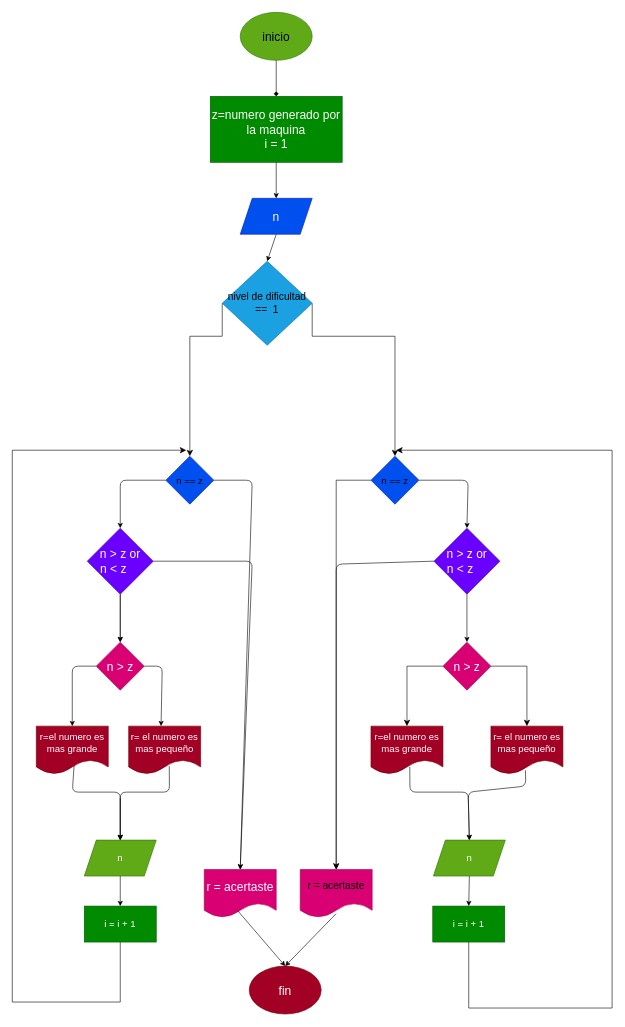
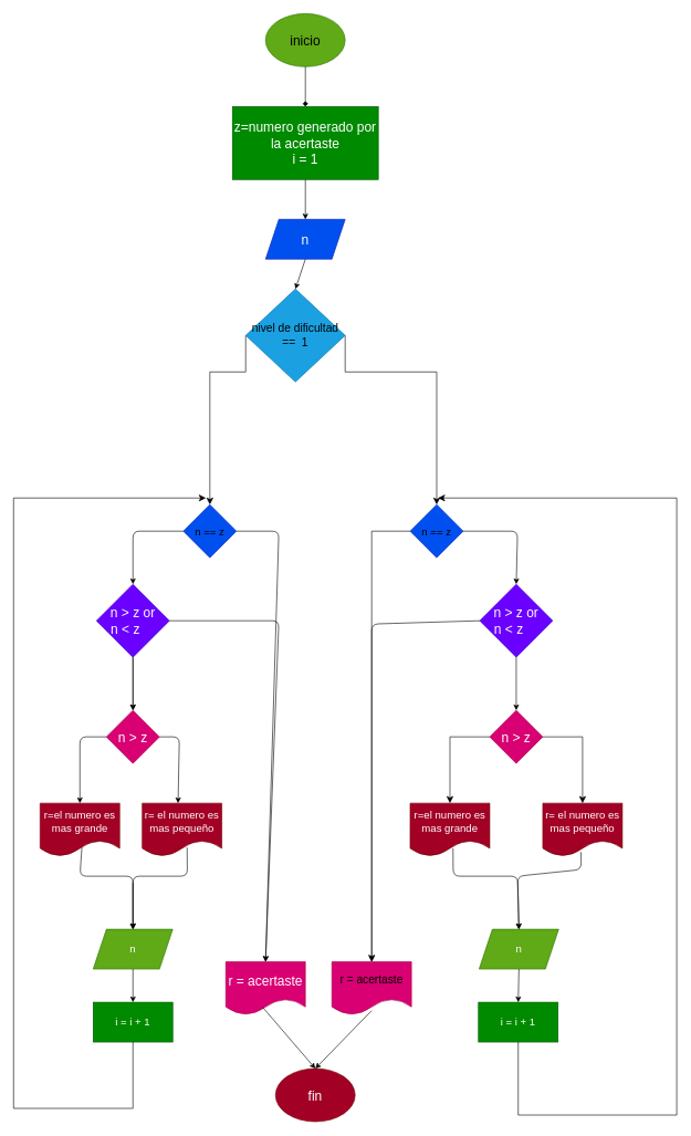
  <mxCell id="0" />
  <mxCell id="1" parent="0" />
  <mxCell id="2" value="&lt;font style=&quot;font-size: 20px; color: light-dark(rgb(0, 0, 0), rgb(0, 0, 0));&quot;&gt;inicio&lt;/font&gt;" style="ellipse;whiteSpace=wrap;html=1;fillColor=#60a917;fontColor=#ffffff;strokeColor=#2D7600;" parent="1" vertex="1"><mxGeometry x="400" y="20" width="120" height="80" as="geometry" /></mxCell>
  <mxCell id="3" value="" style="edgeStyle=none;orthogonalLoop=1;jettySize=auto;html=1;fontSize=20;exitX=0.5;exitY=1;exitDx=0;exitDy=0;entryX=0.5;entryY=0;entryDx=0;entryDy=0;endArrow=diamond;" parent="1" source="2" target="7" edge="1"><mxGeometry width="100" relative="1" as="geometry"><mxPoint x="120" y="560" as="sourcePoint" /><mxPoint x="200" y="520" as="targetPoint" /><Array as="points" /></mxGeometry></mxCell>
  <mxCell id="4" value="n" style="shape=parallelogram;perimeter=parallelogramPerimeter;whiteSpace=wrap;html=1;fixedSize=1;fontSize=20;fillColor=#0050ef;fontColor=#ffffff;strokeColor=#001DBC;" parent="1" vertex="1"><mxGeometry x="400" y="330" width="120" height="60" as="geometry" /></mxCell>
  <mxCell id="5" value="" style="edgeStyle=none;html=1;fontSize=20;" parent="1" source="6" target="12" edge="1"><mxGeometry relative="1" as="geometry" /></mxCell>
  <mxCell id="6" value="n &amp;gt; z or &lt;br&gt;n &amp;lt; z&amp;nbsp; &amp;nbsp;&amp;nbsp;" style="rhombus;whiteSpace=wrap;html=1;fontSize=20;fillColor=#6a00ff;fontColor=#ffffff;strokeColor=#3700CC;" parent="1" vertex="1"><mxGeometry x="145" y="880" width="110" height="110" as="geometry" /></mxCell>
- <mxCell id="7" value="z=numero generado por la maquina&lt;br&gt;i = 1" style="whiteSpace=wrap;html=1;fontSize=20;fillColor=#008a00;fontColor=#ffffff;strokeColor=#005700;" parent="1" vertex="1"><mxGeometry x="350" y="160" width="220" height="110" as="geometry" /></mxCell>
+ <mxCell id="7" value="z=numero generado por la acertaste&lt;br&gt;i = 1" style="whiteSpace=wrap;html=1;fontSize=20;fillColor=#008a00;fontColor=#ffffff;strokeColor=#005700;" parent="1" vertex="1"><mxGeometry x="350" y="160" width="220" height="110" as="geometry" /></mxCell>
  <mxCell id="8" value="" style="edgeStyle=none;orthogonalLoop=1;jettySize=auto;html=1;fontSize=20;exitX=0.5;exitY=1;exitDx=0;exitDy=0;entryX=0.5;entryY=0;entryDx=0;entryDy=0;" parent="1" source="7" target="4" edge="1"><mxGeometry width="100" relative="1" as="geometry"><mxPoint x="260" y="750" as="sourcePoint" /><mxPoint x="360" y="750" as="targetPoint" /><Array as="points" /></mxGeometry></mxCell>
  <mxCell id="9" value="" style="edgeStyle=none;orthogonalLoop=1;jettySize=auto;html=1;fontSize=20;exitX=0.5;exitY=1;exitDx=0;exitDy=0;entryX=0.5;entryY=0;entryDx=0;entryDy=0;" parent="1" source="6" target="12" edge="1"><mxGeometry width="100" relative="1" as="geometry"><mxPoint x="130" y="980" as="sourcePoint" /><mxPoint x="200" y="970" as="targetPoint" /><Array as="points" /></mxGeometry></mxCell>
  <mxCell id="10" value="" style="edgeStyle=none;orthogonalLoop=1;jettySize=auto;html=1;fontSize=20;exitX=1;exitY=0.5;exitDx=0;exitDy=0;entryX=0.5;entryY=0;entryDx=0;entryDy=0;" parent="1" source="6" target="11" edge="1"><mxGeometry width="100" relative="1" as="geometry"><mxPoint x="260" y="960" as="sourcePoint" /><mxPoint x="420" y="990" as="targetPoint" /><Array as="points"><mxPoint x="420" y="935" /></Array></mxGeometry></mxCell>
  <mxCell id="11" value="r = acertaste" style="shape=document;whiteSpace=wrap;html=1;boundedLbl=1;fontSize=20;fillColor=#d80073;fontColor=#ffffff;strokeColor=#A50040;" parent="1" vertex="1"><mxGeometry x="340" y="1449" width="120" height="80" as="geometry" /></mxCell>
  <mxCell id="12" value="n &amp;gt; z" style="rhombus;whiteSpace=wrap;html=1;fontSize=20;fillColor=#d80073;fontColor=#ffffff;strokeColor=#A50040;" parent="1" vertex="1"><mxGeometry x="160" y="1070" width="80" height="80" as="geometry" /></mxCell>
  <mxCell id="13" value="" style="edgeStyle=none;orthogonalLoop=1;jettySize=auto;html=1;fontSize=20;exitX=0;exitY=0.5;exitDx=0;exitDy=0;entryX=0.5;entryY=0;entryDx=0;entryDy=0;" parent="1" source="12" target="21" edge="1"><mxGeometry width="100" relative="1" as="geometry"><mxPoint x="110" y="1150" as="sourcePoint" /><mxPoint x="120" y="1220" as="targetPoint" /><Array as="points"><mxPoint x="120" y="1110" /></Array></mxGeometry></mxCell>
  <mxCell id="14" value="" style="edgeStyle=none;orthogonalLoop=1;jettySize=auto;html=1;fontSize=20;exitX=1;exitY=0.5;exitDx=0;exitDy=0;entryX=0.45;entryY=0;entryDx=0;entryDy=0;entryPerimeter=0;" parent="1" source="12" target="23" edge="1"><mxGeometry width="100" relative="1" as="geometry"><mxPoint x="160" y="1190" as="sourcePoint" /><mxPoint x="270" y="1210" as="targetPoint" /><Array as="points"><mxPoint x="270" y="1110" /></Array></mxGeometry></mxCell>
  <mxCell id="15" value="" style="edgeStyle=none;orthogonalLoop=1;jettySize=auto;html=1;fontSize=20;exitX=0.526;exitY=0.81;exitDx=0;exitDy=0;exitPerimeter=0;entryX=0.5;entryY=0;entryDx=0;entryDy=0;" parent="1" source="21" target="25" edge="1"><mxGeometry width="100" relative="1" as="geometry"><mxPoint x="120" y="1280" as="sourcePoint" /><mxPoint x="123" y="1330" as="targetPoint" /><Array as="points"><mxPoint x="120" y="1320" /><mxPoint x="200" y="1320" /></Array></mxGeometry></mxCell>
  <mxCell id="16" value="" style="edgeStyle=none;orthogonalLoop=1;jettySize=auto;html=1;fontSize=20;exitX=0.467;exitY=0.863;exitDx=0;exitDy=0;exitPerimeter=0;entryX=0.5;entryY=0;entryDx=0;entryDy=0;" parent="1" source="11" target="17" edge="1"><mxGeometry width="100" relative="1" as="geometry"><mxPoint x="400" y="1220" as="sourcePoint" /><mxPoint x="416" y="1160" as="targetPoint" /><Array as="points" /></mxGeometry></mxCell>
  <mxCell id="17" value="fin" style="ellipse;whiteSpace=wrap;html=1;fontSize=20;fillColor=#a20025;fontColor=#ffffff;strokeColor=#6F0000;" parent="1" vertex="1"><mxGeometry x="415" y="1610" width="120" height="80" as="geometry" /></mxCell>
  <mxCell id="18" value="&lt;font style=&quot;font-size: 16px; color: light-dark(rgb(0, 0, 0), rgb(0, 0, 0));&quot;&gt;n == z&lt;/font&gt;" style="rhombus;whiteSpace=wrap;html=1;fillColor=#0050ef;fontColor=#ffffff;strokeColor=light-dark(#001DBC,#000000);" parent="1" vertex="1"><mxGeometry x="276" y="760" width="80" height="80" as="geometry" /></mxCell>
  <mxCell id="19" value="" style="edgeStyle=none;orthogonalLoop=1;jettySize=auto;html=1;exitX=0;exitY=0.5;exitDx=0;exitDy=0;entryX=0.5;entryY=0;entryDx=0;entryDy=0;" parent="1" source="18" target="6" edge="1"><mxGeometry width="100" relative="1" as="geometry"><mxPoint x="250" y="780" as="sourcePoint" /><mxPoint x="350" y="780" as="targetPoint" /><Array as="points"><mxPoint x="200" y="800" /></Array></mxGeometry></mxCell>
  <mxCell id="20" value="" style="edgeStyle=none;orthogonalLoop=1;jettySize=auto;html=1;exitX=1;exitY=0.5;exitDx=0;exitDy=0;entryX=0.5;entryY=0;entryDx=0;entryDy=0;" parent="1" source="18" edge="1" target="11"><mxGeometry width="100" relative="1" as="geometry"><mxPoint x="420" y="880" as="sourcePoint" /><mxPoint x="420" y="930" as="targetPoint" /><Array as="points"><mxPoint x="420" y="800" /></Array></mxGeometry></mxCell>
  <mxCell id="21" value="r=el numero es mas grande" style="shape=document;whiteSpace=wrap;html=1;boundedLbl=1;fontSize=16;fillColor=#a20025;fontColor=#ffffff;strokeColor=#6F0000;" parent="1" vertex="1"><mxGeometry x="60" y="1210" width="120" height="80" as="geometry" /></mxCell>
  <mxCell id="22" value="" style="edgeStyle=none;orthogonalLoop=1;jettySize=auto;html=1;fontSize=16;exitX=0.564;exitY=0.836;exitDx=0;exitDy=0;exitPerimeter=0;entryX=0.5;entryY=0;entryDx=0;entryDy=0;" parent="1" source="23" target="25" edge="1"><mxGeometry width="100" relative="1" as="geometry"><mxPoint x="270" y="1310" as="sourcePoint" /><mxPoint x="280" y="1330" as="targetPoint" /><Array as="points"><mxPoint x="282" y="1320" /><mxPoint x="200" y="1320" /></Array></mxGeometry></mxCell>
  <mxCell id="23" value="r= el numero es mas pequeño" style="shape=document;whiteSpace=wrap;html=1;boundedLbl=1;fontSize=16;fillColor=#a20025;fontColor=#ffffff;strokeColor=#6F0000;" parent="1" vertex="1"><mxGeometry x="214" y="1210" width="120" height="80" as="geometry" /></mxCell>
  <mxCell id="24" value="" style="edgeStyle=none;orthogonalLoop=1;jettySize=auto;html=1;fontSize=16;entryX=0.5;entryY=0;entryDx=0;entryDy=0;" parent="1" target="25" edge="1"><mxGeometry width="100" relative="1" as="geometry"><mxPoint x="200" y="1330" as="sourcePoint" /><mxPoint x="200" y="1400" as="targetPoint" /><Array as="points" /></mxGeometry></mxCell>
  <mxCell id="25" value="n" style="shape=parallelogram;perimeter=parallelogramPerimeter;whiteSpace=wrap;html=1;fixedSize=1;fontSize=16;fillColor=#60a917;fontColor=#ffffff;strokeColor=#2D7600;" parent="1" vertex="1"><mxGeometry x="140" y="1400" width="120" height="60" as="geometry" /></mxCell>
  <mxCell id="26" value="" style="edgeStyle=none;orthogonalLoop=1;jettySize=auto;html=1;fontSize=16;exitX=0.5;exitY=1;exitDx=0;exitDy=0;entryX=0.5;entryY=0;entryDx=0;entryDy=0;" parent="1" source="25" target="27" edge="1"><mxGeometry width="100" relative="1" as="geometry"><mxPoint x="220" y="1490" as="sourcePoint" /><mxPoint x="200" y="1500" as="targetPoint" /><Array as="points" /></mxGeometry></mxCell>
  <mxCell id="27" value="i = i + 1" style="whiteSpace=wrap;html=1;fontSize=16;fillColor=#008a00;fontColor=#ffffff;strokeColor=#005700;" parent="1" vertex="1"><mxGeometry x="140" y="1510" width="120" height="60" as="geometry" /></mxCell>
  <mxCell id="28" value="" style="edgeStyle=segmentEdgeStyle;endArrow=classic;html=1;curved=0;rounded=0;endSize=8;startSize=8;sourcePerimeterSpacing=0;targetPerimeterSpacing=0;fontSize=16;exitX=0.5;exitY=1;exitDx=0;exitDy=0;" parent="1" source="27" edge="1"><mxGeometry width="100" relative="1" as="geometry"><mxPoint x="170" y="1630" as="sourcePoint" /><mxPoint x="310" y="750" as="targetPoint" /><Array as="points"><mxPoint x="200" y="1670" /><mxPoint y="1670" x="20" /></Array></mxGeometry></mxCell>
  <mxCell id="29" value="" style="edgeStyle=segmentEdgeStyle;endArrow=classic;html=1;curved=0;rounded=0;endSize=8;startSize=8;sourcePerimeterSpacing=0;targetPerimeterSpacing=0;entryX=0.5;entryY=0;entryDx=0;entryDy=0;exitX=0;exitY=0.5;exitDx=0;exitDy=0;" edge="1" parent="1" source="31" target="18"><mxGeometry width="100" relative="1" as="geometry"><mxPoint x="440" y="560" as="sourcePoint" /><mxPoint x="780" y="760" as="targetPoint" /><Array as="points"><mxPoint x="316" y="560" /></Array></mxGeometry></mxCell>
  <mxCell id="30" value="" style="edgeStyle=segmentEdgeStyle;endArrow=classic;html=1;curved=0;rounded=0;endSize=8;startSize=8;sourcePerimeterSpacing=0;targetPerimeterSpacing=0;exitX=1;exitY=0.5;exitDx=0;exitDy=0;entryX=0.5;entryY=0;entryDx=0;entryDy=0;" edge="1" parent="1" source="31" target="50"><mxGeometry width="100" relative="1" as="geometry"><mxPoint x="500" y="560" as="sourcePoint" /><mxPoint x="700" y="730" as="targetPoint" /><Array as="points"><mxPoint x="658" y="560" /></Array></mxGeometry></mxCell>
  <mxCell id="31" value="&lt;font style=&quot;font-size: 17px; color: light-dark(rgb(0, 0, 0), rgb(0, 0, 0));&quot;&gt;nivel de dificultad ==&amp;nbsp; 1&lt;/font&gt;" style="rhombus;whiteSpace=wrap;html=1;fillColor=#1ba1e2;fontColor=#ffffff;strokeColor=#006EAF;" vertex="1" parent="1"><mxGeometry x="370" y="435" width="150" height="140" as="geometry" /></mxCell>
  <mxCell id="32" value="" style="edgeStyle=none;orthogonalLoop=1;jettySize=auto;html=1;exitX=0.5;exitY=1;exitDx=0;exitDy=0;entryX=0.5;entryY=0;entryDx=0;entryDy=0;" edge="1" parent="1" source="4" target="31"><mxGeometry width="100" relative="1" as="geometry"><mxPoint x="610" y="270" as="sourcePoint" /><mxPoint x="710" y="270" as="targetPoint" /><Array as="points" /></mxGeometry></mxCell>
  <mxCell id="33" value="" style="edgeStyle=none;orthogonalLoop=1;jettySize=auto;html=1;exitX=1;exitY=0.5;exitDx=0;exitDy=0;entryX=0.5;entryY=0;entryDx=0;entryDy=0;" edge="1" parent="1" source="50" target="37"><mxGeometry width="100" relative="1" as="geometry"><mxPoint x="700" y="800" as="sourcePoint" /><mxPoint x="777.149" y="876.983" as="targetPoint" /><Array as="points"><mxPoint x="780" y="800" /></Array></mxGeometry></mxCell>
  <mxCell id="34" value="&lt;font style=&quot;font-size: 17px; color: light-dark(rgb(0, 0, 0), rgb(0, 0, 0));&quot;&gt;r = acertaste&lt;/font&gt;" style="shape=document;whiteSpace=wrap;html=1;boundedLbl=1;fillColor=#d80073;fontColor=#ffffff;strokeColor=#A50040;" vertex="1" parent="1"><mxGeometry x="500" y="1449" width="120" height="80" as="geometry" /></mxCell>
  <mxCell id="35" value="" style="edgeStyle=segmentEdgeStyle;endArrow=classic;html=1;curved=0;rounded=0;endSize=8;startSize=8;sourcePerimeterSpacing=0;targetPerimeterSpacing=0;exitX=0;exitY=0.5;exitDx=0;exitDy=0;entryX=0.5;entryY=0;entryDx=0;entryDy=0;" edge="1" parent="1" source="50" target="34"><mxGeometry width="100" relative="1" as="geometry"><mxPoint x="620" y="800" as="sourcePoint" /><mxPoint x="600" y="1430" as="targetPoint" /><Array as="points"><mxPoint x="560" y="800" /></Array></mxGeometry></mxCell>
  <mxCell id="36" value="" style="edgeStyle=none;orthogonalLoop=1;jettySize=auto;html=1;exitX=0.499;exitY=0.921;exitDx=0;exitDy=0;exitPerimeter=0;entryX=0.5;entryY=0;entryDx=0;entryDy=0;" edge="1" parent="1" source="34" target="17"><mxGeometry width="100" relative="1" as="geometry"><mxPoint x="500" y="1580" as="sourcePoint" /><mxPoint x="600" y="1580" as="targetPoint" /><Array as="points" /></mxGeometry></mxCell>
  <mxCell id="37" value="n &amp;gt; z or &lt;br&gt;n &amp;lt; z&amp;nbsp; &amp;nbsp;&amp;nbsp;" style="rhombus;whiteSpace=wrap;html=1;fontSize=20;fillColor=#6a00ff;fontColor=#ffffff;strokeColor=#3700CC;" vertex="1" parent="1"><mxGeometry x="723" y="880" width="110" height="110" as="geometry" /></mxCell>
  <mxCell id="38" value="n &amp;gt; z" style="rhombus;whiteSpace=wrap;html=1;fontSize=20;fillColor=#d80073;fontColor=#ffffff;strokeColor=#A50040;" vertex="1" parent="1"><mxGeometry x="738" y="1070" width="80" height="80" as="geometry" /></mxCell>
  <mxCell id="39" value="" style="edgeStyle=none;orthogonalLoop=1;jettySize=auto;html=1;exitX=0.5;exitY=1;exitDx=0;exitDy=0;entryX=0.5;entryY=0;entryDx=0;entryDy=0;" edge="1" parent="1" source="37" target="38"><mxGeometry width="100" relative="1" as="geometry"><mxPoint x="590" y="1110" as="sourcePoint" /><mxPoint x="690" y="1110" as="targetPoint" /><Array as="points" /></mxGeometry></mxCell>
  <mxCell id="40" value="r=el numero es mas grande" style="shape=document;whiteSpace=wrap;html=1;boundedLbl=1;fontSize=16;fillColor=#a20025;fontColor=#ffffff;strokeColor=#6F0000;" vertex="1" parent="1"><mxGeometry x="618" y="1210" width="120" height="80" as="geometry" /></mxCell>
  <mxCell id="41" value="r= el numero es mas pequeño" style="shape=document;whiteSpace=wrap;html=1;boundedLbl=1;fontSize=16;fillColor=#a20025;fontColor=#ffffff;strokeColor=#6F0000;" vertex="1" parent="1"><mxGeometry x="818" y="1210" width="120" height="80" as="geometry" /></mxCell>
  <mxCell id="42" value="" style="edgeStyle=segmentEdgeStyle;endArrow=classic;html=1;curved=0;rounded=0;endSize=8;startSize=8;sourcePerimeterSpacing=0;targetPerimeterSpacing=0;exitX=0;exitY=0.5;exitDx=0;exitDy=0;entryX=0.5;entryY=0;entryDx=0;entryDy=0;" edge="1" parent="1" source="38" target="40"><mxGeometry width="100" relative="1" as="geometry"><mxPoint x="590" y="1110" as="sourcePoint" /><mxPoint x="690" y="1150" as="targetPoint" /><Array as="points"><mxPoint x="678" y="1110" /></Array></mxGeometry></mxCell>
  <mxCell id="43" value="" style="edgeStyle=segmentEdgeStyle;endArrow=classic;html=1;curved=0;rounded=0;endSize=8;startSize=8;sourcePerimeterSpacing=0;targetPerimeterSpacing=0;exitX=1;exitY=0.5;exitDx=0;exitDy=0;entryX=0.5;entryY=0;entryDx=0;entryDy=0;" edge="1" parent="1" source="38" target="41"><mxGeometry width="100" relative="1" as="geometry"><mxPoint x="820" y="1110" as="sourcePoint" /><mxPoint x="930" y="1140" as="targetPoint" /><Array as="points"><mxPoint x="878" y="1110" /></Array></mxGeometry></mxCell>
  <mxCell id="44" value="n" style="shape=parallelogram;perimeter=parallelogramPerimeter;whiteSpace=wrap;html=1;fixedSize=1;fontSize=16;fillColor=#60a917;fontColor=#ffffff;strokeColor=#2D7600;" vertex="1" parent="1"><mxGeometry x="722" y="1400" width="120" height="60" as="geometry" /></mxCell>
  <mxCell id="45" value="" style="edgeStyle=none;orthogonalLoop=1;jettySize=auto;html=1;exitX=0.539;exitY=0.85;exitDx=0;exitDy=0;exitPerimeter=0;entryX=0.5;entryY=0;entryDx=0;entryDy=0;" edge="1" parent="1" source="40" target="44"><mxGeometry width="100" relative="1" as="geometry"><mxPoint x="630" y="1360" as="sourcePoint" /><mxPoint x="730" y="1360" as="targetPoint" /><Array as="points"><mxPoint x="683" y="1320" /><mxPoint x="780" y="1320" /></Array></mxGeometry></mxCell>
  <mxCell id="46" value="" style="edgeStyle=none;orthogonalLoop=1;jettySize=auto;html=1;exitX=0.48;exitY=0.921;exitDx=0;exitDy=0;exitPerimeter=0;entryX=0.5;entryY=0;entryDx=0;entryDy=0;" edge="1" parent="1" source="41" target="44"><mxGeometry width="100" relative="1" as="geometry"><mxPoint x="890" y="1370" as="sourcePoint" /><mxPoint x="990" y="1370" as="targetPoint" /><Array as="points"><mxPoint x="876" y="1310" /><mxPoint x="780" y="1320" /></Array></mxGeometry></mxCell>
  <mxCell id="47" value="" style="edgeStyle=none;orthogonalLoop=1;jettySize=auto;html=1;exitX=0;exitY=0.5;exitDx=0;exitDy=0;entryX=0.5;entryY=0;entryDx=0;entryDy=0;" edge="1" parent="1" source="37" target="34"><mxGeometry width="100" relative="1" as="geometry"><mxPoint x="590" y="1030" as="sourcePoint" /><mxPoint x="500" y="1390" as="targetPoint" /><Array as="points"><mxPoint x="560" y="940" /></Array></mxGeometry></mxCell>
  <mxCell id="48" value="i = i + 1" style="whiteSpace=wrap;html=1;fontSize=16;fillColor=#008a00;fontColor=#ffffff;strokeColor=#005700;" vertex="1" parent="1"><mxGeometry x="721" y="1510" width="120" height="60" as="geometry" /></mxCell>
  <mxCell id="49" value="" style="edgeStyle=none;orthogonalLoop=1;jettySize=auto;html=1;exitX=0.5;exitY=1;exitDx=0;exitDy=0;entryX=0.5;entryY=0;entryDx=0;entryDy=0;" edge="1" parent="1" source="44" target="48"><mxGeometry width="100" relative="1" as="geometry"><mxPoint x="910" y="1460" as="sourcePoint" /><mxPoint x="1010" y="1460" as="targetPoint" /><Array as="points" /></mxGeometry></mxCell>
  <mxCell id="50" value="&lt;font style=&quot;font-size: 16px; color: light-dark(rgb(0, 0, 0), rgb(0, 0, 0));&quot;&gt;n == z&lt;/font&gt;" style="rhombus;whiteSpace=wrap;html=1;fillColor=#0050ef;fontColor=#ffffff;strokeColor=light-dark(#001DBC,#000000);" vertex="1" parent="1"><mxGeometry x="618" y="760" width="80" height="80" as="geometry" /></mxCell>
  <mxCell id="51" value="" style="edgeStyle=segmentEdgeStyle;endArrow=classic;html=1;curved=0;rounded=0;endSize=8;startSize=8;sourcePerimeterSpacing=0;targetPerimeterSpacing=0;exitX=0.5;exitY=1;exitDx=0;exitDy=0;" edge="1" parent="1" source="48"><mxGeometry width="100" relative="1" as="geometry"><mxPoint x="890" y="1610" as="sourcePoint" /><mxPoint x="660" y="750" as="targetPoint" /><Array as="points"><mxPoint x="781" y="1680" /><mxPoint x="1020" y="1680" /></Array></mxGeometry></mxCell>
